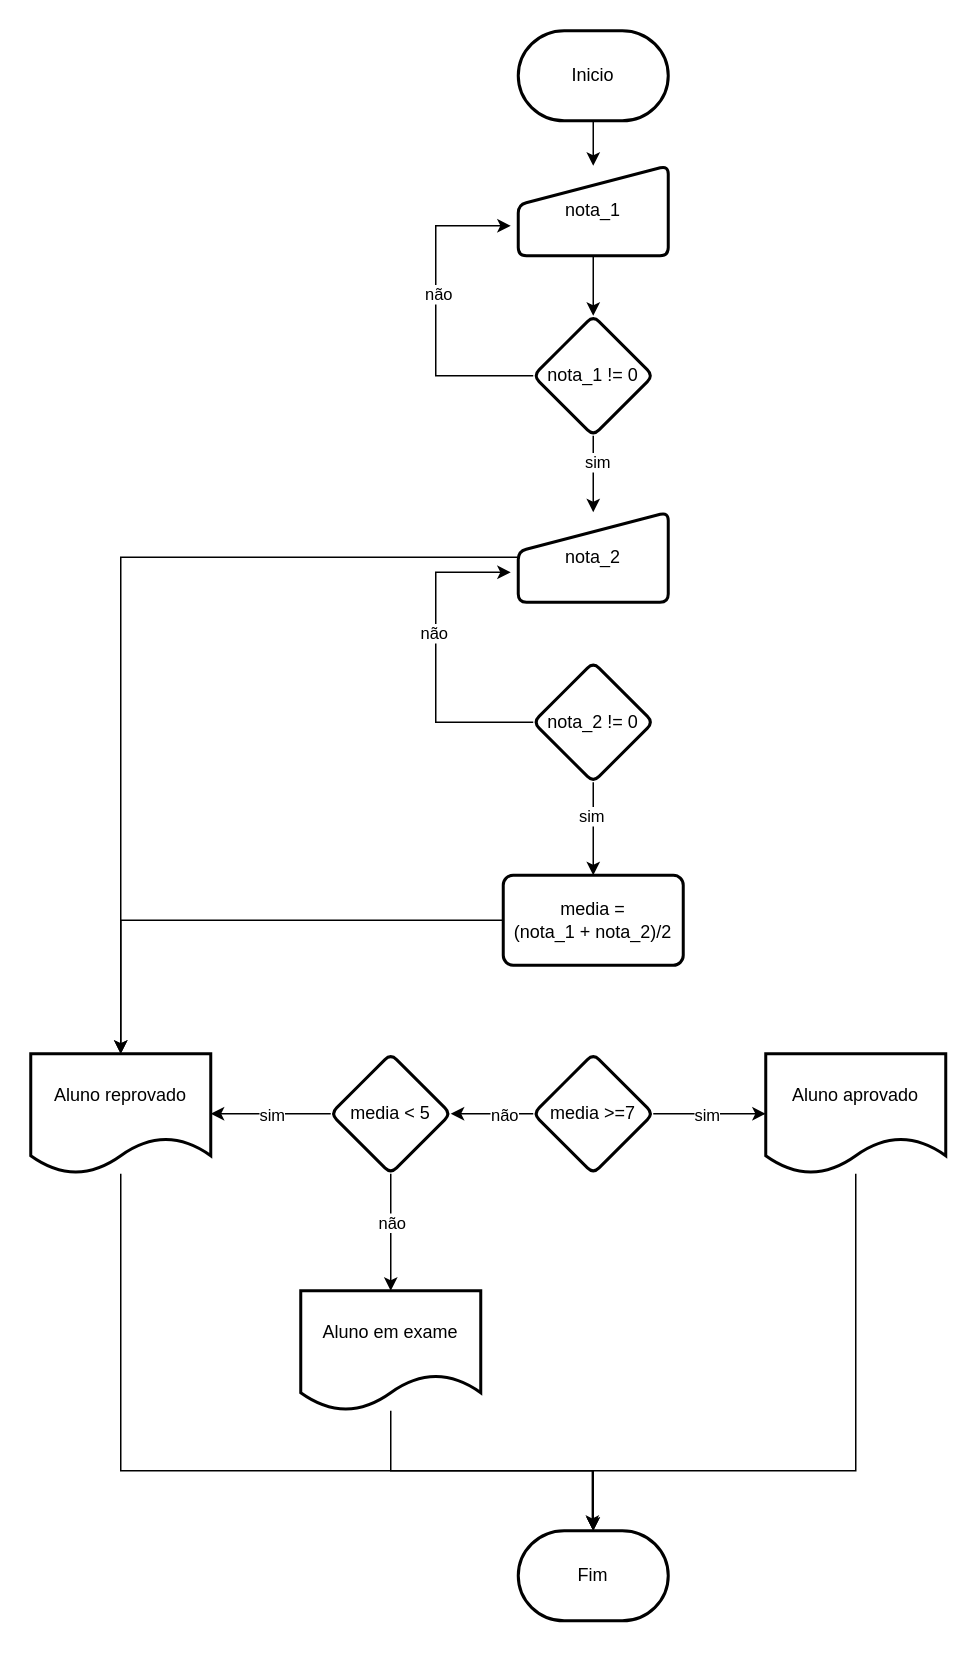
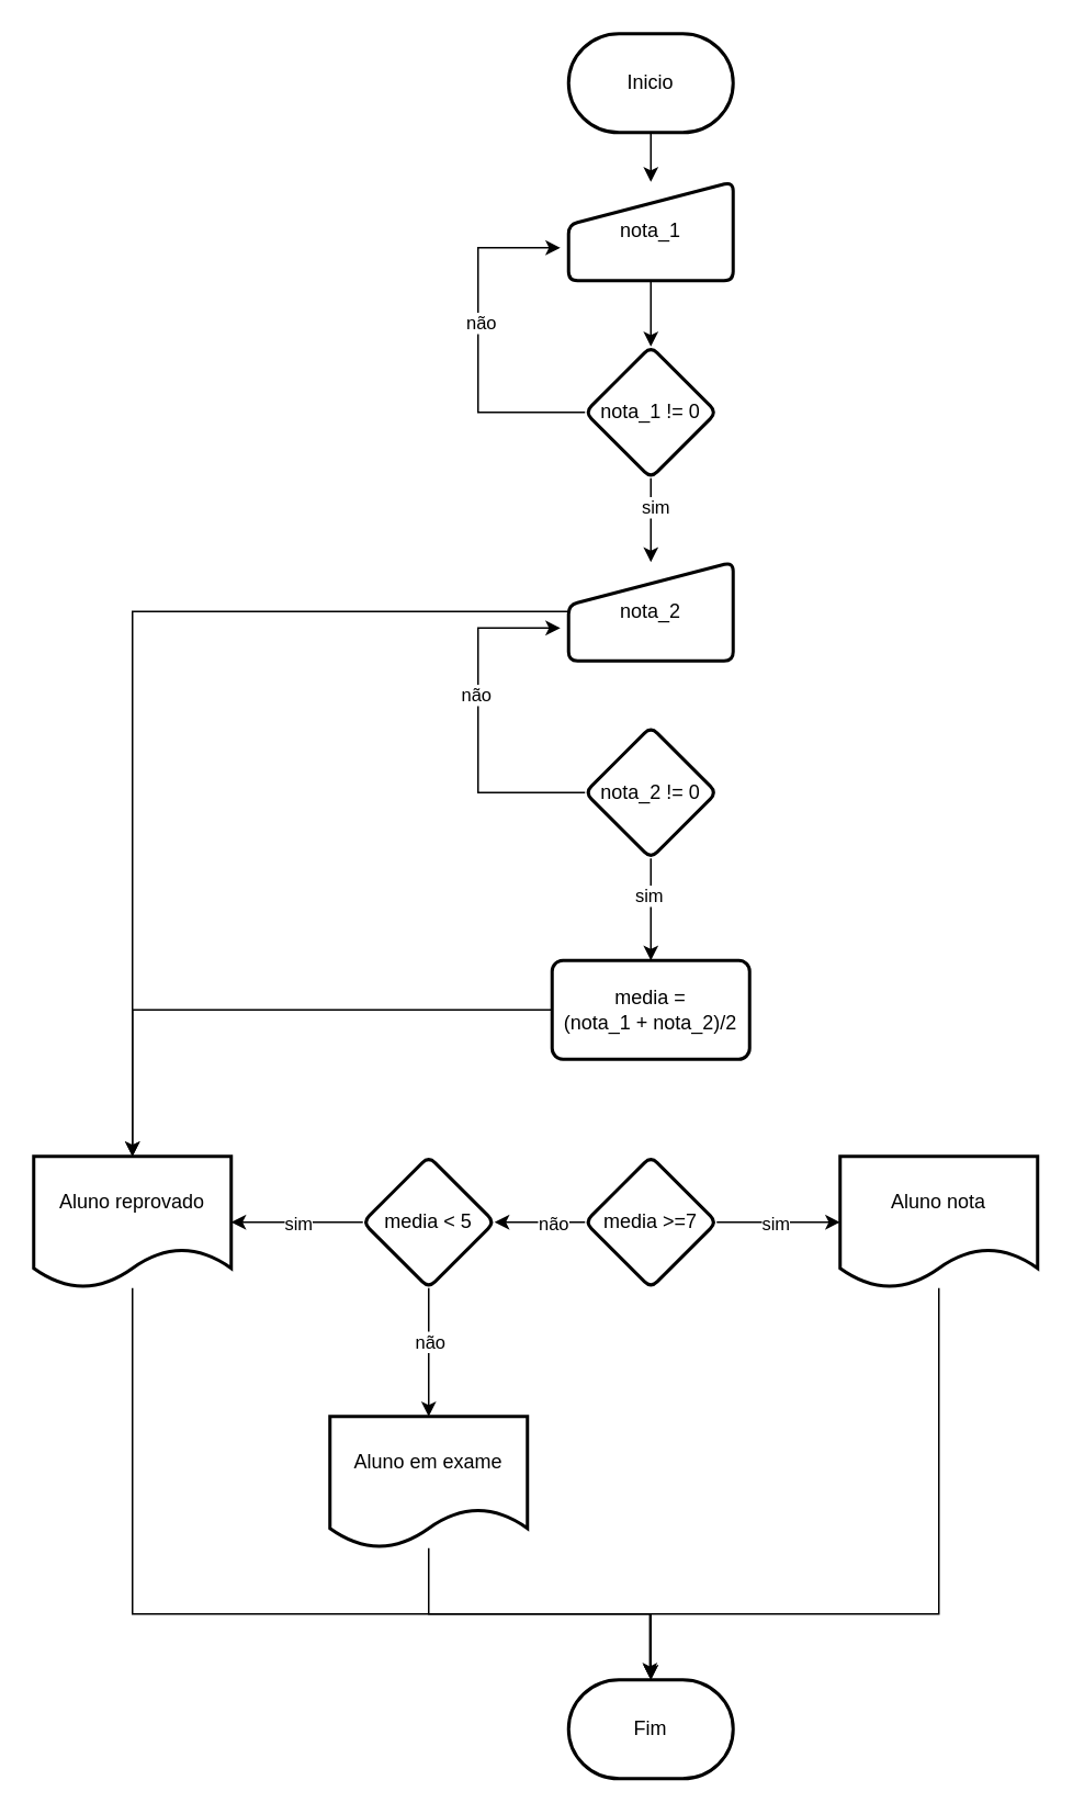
  <mxCell id="0" />
  <mxCell id="1" parent="0" />
  <mxCell id="2" value="" style="edgeStyle=orthogonalEdgeStyle;rounded=0;orthogonalLoop=1;jettySize=auto;html=1;" edge="1" parent="1" source="3" target="5"><mxGeometry relative="1" as="geometry" /></mxCell>
  <mxCell id="3" value="Inicio" style="strokeWidth=2;html=1;shape=mxgraph.flowchart.terminator;whiteSpace=wrap;" vertex="1" parent="1"><mxGeometry x="345" width="100" height="60" as="geometry" y="20" /></mxCell>
  <mxCell id="4" value="" style="edgeStyle=orthogonalEdgeStyle;rounded=0;orthogonalLoop=1;jettySize=auto;html=1;" edge="1" parent="1" source="5" target="10"><mxGeometry relative="1" as="geometry" /></mxCell>
  <mxCell id="5" value="nota_1" style="html=1;strokeWidth=2;shape=manualInput;whiteSpace=wrap;rounded=1;size=26;arcSize=11;" vertex="1" parent="1"><mxGeometry x="345" y="110" width="100" height="60" as="geometry" /></mxCell>
  <mxCell id="6" style="edgeStyle=orthogonalEdgeStyle;rounded=0;orthogonalLoop=1;jettySize=auto;html=1;" edge="1" parent="1" source="10"><mxGeometry relative="1" as="geometry"><mxPoint x="340" y="150" as="targetPoint" /><Array as="points"><mxPoint x="290" y="250" /></Array></mxGeometry></mxCell>
  <mxCell id="7" value="não" style="edgeLabel;html=1;align=center;verticalAlign=middle;resizable=0;points=[];" vertex="1" connectable="0" parent="6"><mxGeometry x="0.12" y="-1" relative="1" as="geometry"><mxPoint as="offset" /></mxGeometry></mxCell>
  <mxCell id="8" value="" style="edgeStyle=orthogonalEdgeStyle;rounded=0;orthogonalLoop=1;jettySize=auto;html=1;" edge="1" parent="1" source="10" target="12"><mxGeometry relative="1" as="geometry" /></mxCell>
  <mxCell id="9" value="sim" style="edgeLabel;html=1;align=center;verticalAlign=middle;resizable=0;points=[];" vertex="1" connectable="0" parent="8"><mxGeometry x="-0.318" y="2" relative="1" as="geometry"><mxPoint as="offset" /></mxGeometry></mxCell>
  <mxCell id="10" value="nota_1 != 0" style="rhombus;whiteSpace=wrap;html=1;strokeWidth=2;rounded=1;arcSize=11;" vertex="1" parent="1"><mxGeometry x="355" y="210" width="80" height="80" as="geometry" /></mxCell>
  <mxCell id="11" value="" style="edgeStyle=orthogonalEdgeStyle;rounded=0;orthogonalLoop=1;jettySize=auto;html=1;" edge="1" parent="1" source="12" target="33"><mxGeometry relative="1" as="geometry" /></mxCell>
  <mxCell id="12" value="&lt;div&gt;nota_2&lt;/div&gt;" style="html=1;strokeWidth=2;shape=manualInput;whiteSpace=wrap;rounded=1;size=26;arcSize=11;" vertex="1" parent="1"><mxGeometry x="345" y="341" width="100" height="60" as="geometry" /></mxCell>
  <mxCell id="13" style="edgeStyle=orthogonalEdgeStyle;rounded=0;orthogonalLoop=1;jettySize=auto;html=1;" edge="1" parent="1" source="17"><mxGeometry relative="1" as="geometry"><mxPoint x="340" y="381" as="targetPoint" /><Array as="points"><mxPoint x="290" y="481" /></Array></mxGeometry></mxCell>
  <mxCell id="14" value="não" style="edgeLabel;html=1;align=center;verticalAlign=middle;resizable=0;points=[];" vertex="1" connectable="0" parent="13"><mxGeometry x="0.165" y="2" relative="1" as="geometry"><mxPoint as="offset" /></mxGeometry></mxCell>
  <mxCell id="15" value="" style="edgeStyle=orthogonalEdgeStyle;rounded=0;orthogonalLoop=1;jettySize=auto;html=1;" edge="1" parent="1" source="17" target="19"><mxGeometry relative="1" as="geometry" /></mxCell>
  <mxCell id="16" value="sim" style="edgeLabel;html=1;align=center;verticalAlign=middle;resizable=0;points=[];" vertex="1" connectable="0" parent="15"><mxGeometry x="-0.304" y="-2" relative="1" as="geometry"><mxPoint as="offset" /></mxGeometry></mxCell>
  <mxCell id="17" value="nota_2 != 0" style="rhombus;whiteSpace=wrap;html=1;strokeWidth=2;rounded=1;arcSize=11;" vertex="1" parent="1"><mxGeometry x="355" y="441" width="80" height="80" as="geometry" /></mxCell>
  <mxCell id="18" value="" style="edgeStyle=orthogonalEdgeStyle;rounded=0;orthogonalLoop=1;jettySize=auto;html=1;" edge="1" parent="1" source="19" target="33"><mxGeometry relative="1" as="geometry" /></mxCell>
  <mxCell id="19" value="&lt;div&gt;media = &lt;br&gt;&lt;/div&gt;&lt;div&gt;(nota_1 + nota_2)/2&lt;/div&gt;" style="whiteSpace=wrap;html=1;strokeWidth=2;rounded=1;arcSize=11;" vertex="1" parent="1"><mxGeometry x="335" y="583" width="120" height="60" as="geometry" /></mxCell>
  <mxCell id="20" value="" style="edgeStyle=orthogonalEdgeStyle;rounded=0;orthogonalLoop=1;jettySize=auto;html=1;" edge="1" parent="1" source="24" target="26"><mxGeometry relative="1" as="geometry" /></mxCell>
  <mxCell id="21" value="sim" style="edgeLabel;html=1;align=center;verticalAlign=middle;resizable=0;points=[];" vertex="1" connectable="0" parent="20"><mxGeometry x="-0.422" y="-1" relative="1" as="geometry"><mxPoint x="13" y="-1" as="offset" /></mxGeometry></mxCell>
  <mxCell id="22" value="" style="edgeStyle=orthogonalEdgeStyle;rounded=0;orthogonalLoop=1;jettySize=auto;html=1;" edge="1" parent="1" source="24" target="31"><mxGeometry relative="1" as="geometry" /></mxCell>
  <mxCell id="23" value="não" style="edgeLabel;html=1;align=center;verticalAlign=middle;resizable=0;points=[];" vertex="1" connectable="0" parent="22"><mxGeometry x="-0.378" relative="1" as="geometry"><mxPoint x="-3" as="offset" /></mxGeometry></mxCell>
  <mxCell id="24" value="media &amp;gt;=7" style="rhombus;whiteSpace=wrap;html=1;strokeWidth=2;rounded=1;arcSize=11;" vertex="1" parent="1"><mxGeometry x="355" y="702" width="80" height="80" as="geometry" /></mxCell>
  <mxCell id="25" style="edgeStyle=orthogonalEdgeStyle;rounded=0;orthogonalLoop=1;jettySize=auto;html=1;entryX=0.494;entryY=-0.021;entryDx=0;entryDy=0;entryPerimeter=0;" edge="1" parent="1" source="26" target="36"><mxGeometry relative="1" as="geometry"><mxPoint x="400" y="1020" as="targetPoint" /><Array as="points"><mxPoint x="570" y="980" /><mxPoint x="395" y="980" /><mxPoint x="395" y="1019" /></Array></mxGeometry></mxCell>
- <mxCell id="26" value="Aluno aprovado" style="shape=document;whiteSpace=wrap;html=1;boundedLbl=1;strokeWidth=2;rounded=1;arcSize=11;" vertex="1" parent="1"><mxGeometry x="510" y="702" width="120" height="80" as="geometry" /></mxCell>
+ <mxCell id="26" value="Aluno nota" style="shape=document;whiteSpace=wrap;html=1;boundedLbl=1;strokeWidth=2;rounded=1;arcSize=11;" vertex="1" parent="1"><mxGeometry x="510" y="702" width="120" height="80" as="geometry" /></mxCell>
  <mxCell id="27" value="" style="edgeStyle=orthogonalEdgeStyle;rounded=0;orthogonalLoop=1;jettySize=auto;html=1;" edge="1" parent="1" source="31" target="33"><mxGeometry relative="1" as="geometry" /></mxCell>
  <mxCell id="28" value="sim" style="edgeLabel;html=1;align=center;verticalAlign=middle;resizable=0;points=[];" vertex="1" connectable="0" parent="27"><mxGeometry x="-0.3" y="1" relative="1" as="geometry"><mxPoint x="-12" y="-1" as="offset" /></mxGeometry></mxCell>
  <mxCell id="29" value="" style="edgeStyle=orthogonalEdgeStyle;rounded=0;orthogonalLoop=1;jettySize=auto;html=1;" edge="1" parent="1" source="31" target="35"><mxGeometry relative="1" as="geometry" /></mxCell>
  <mxCell id="30" value="não" style="edgeLabel;html=1;align=center;verticalAlign=middle;resizable=0;points=[];" vertex="1" connectable="0" parent="29"><mxGeometry x="-0.189" y="-2" relative="1" as="geometry"><mxPoint x="2" as="offset" /></mxGeometry></mxCell>
  <mxCell id="31" value="media &amp;lt; 5" style="rhombus;whiteSpace=wrap;html=1;strokeWidth=2;rounded=1;arcSize=11;" vertex="1" parent="1"><mxGeometry x="220" y="702" width="80" height="80" as="geometry" /></mxCell>
  <mxCell id="32" style="edgeStyle=orthogonalEdgeStyle;rounded=0;orthogonalLoop=1;jettySize=auto;html=1;entryX=0.5;entryY=0;entryDx=0;entryDy=0;entryPerimeter=0;" edge="1" parent="1" source="33" target="36"><mxGeometry relative="1" as="geometry"><mxPoint x="390" y="980" as="targetPoint" /><Array as="points"><mxPoint x="80" y="980" /><mxPoint x="395" y="980" /></Array></mxGeometry></mxCell>
  <mxCell id="33" value="Aluno reprovado" style="shape=document;whiteSpace=wrap;html=1;boundedLbl=1;strokeWidth=2;rounded=1;arcSize=11;" vertex="1" parent="1"><mxGeometry x="20" y="702" width="120" height="80" as="geometry" /></mxCell>
  <mxCell id="34" style="edgeStyle=orthogonalEdgeStyle;rounded=0;orthogonalLoop=1;jettySize=auto;html=1;entryX=0.5;entryY=0;entryDx=0;entryDy=0;entryPerimeter=0;" edge="1" parent="1" source="35" target="36"><mxGeometry relative="1" as="geometry"><mxPoint x="300" y="1020" as="targetPoint" /><Array as="points"><mxPoint x="260" y="980" /><mxPoint x="395" y="980" /></Array></mxGeometry></mxCell>
  <mxCell id="35" value="Aluno em exame" style="shape=document;whiteSpace=wrap;html=1;boundedLbl=1;strokeWidth=2;rounded=1;arcSize=11;" vertex="1" parent="1"><mxGeometry x="200" y="860" width="120" height="80" as="geometry" /></mxCell>
  <mxCell id="36" value="Fim" style="strokeWidth=2;html=1;shape=mxgraph.flowchart.terminator;whiteSpace=wrap;" vertex="1" parent="1"><mxGeometry x="345" y="1020" width="100" height="60" as="geometry" /></mxCell>
